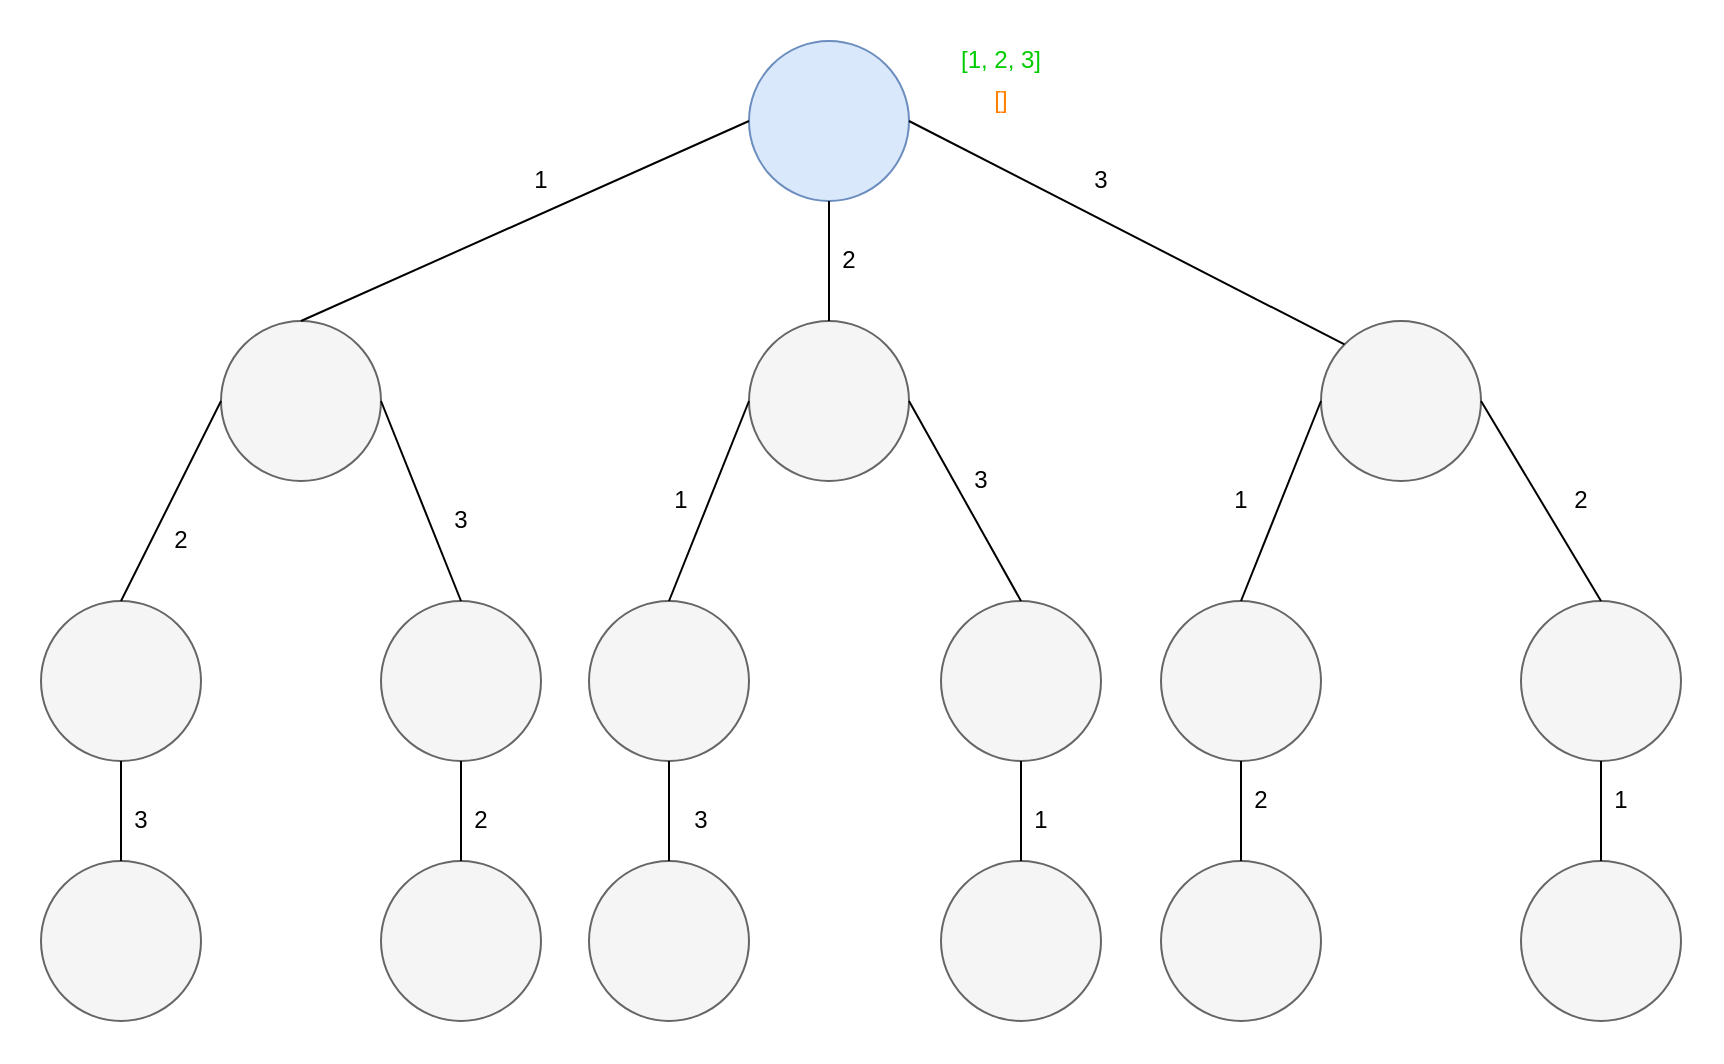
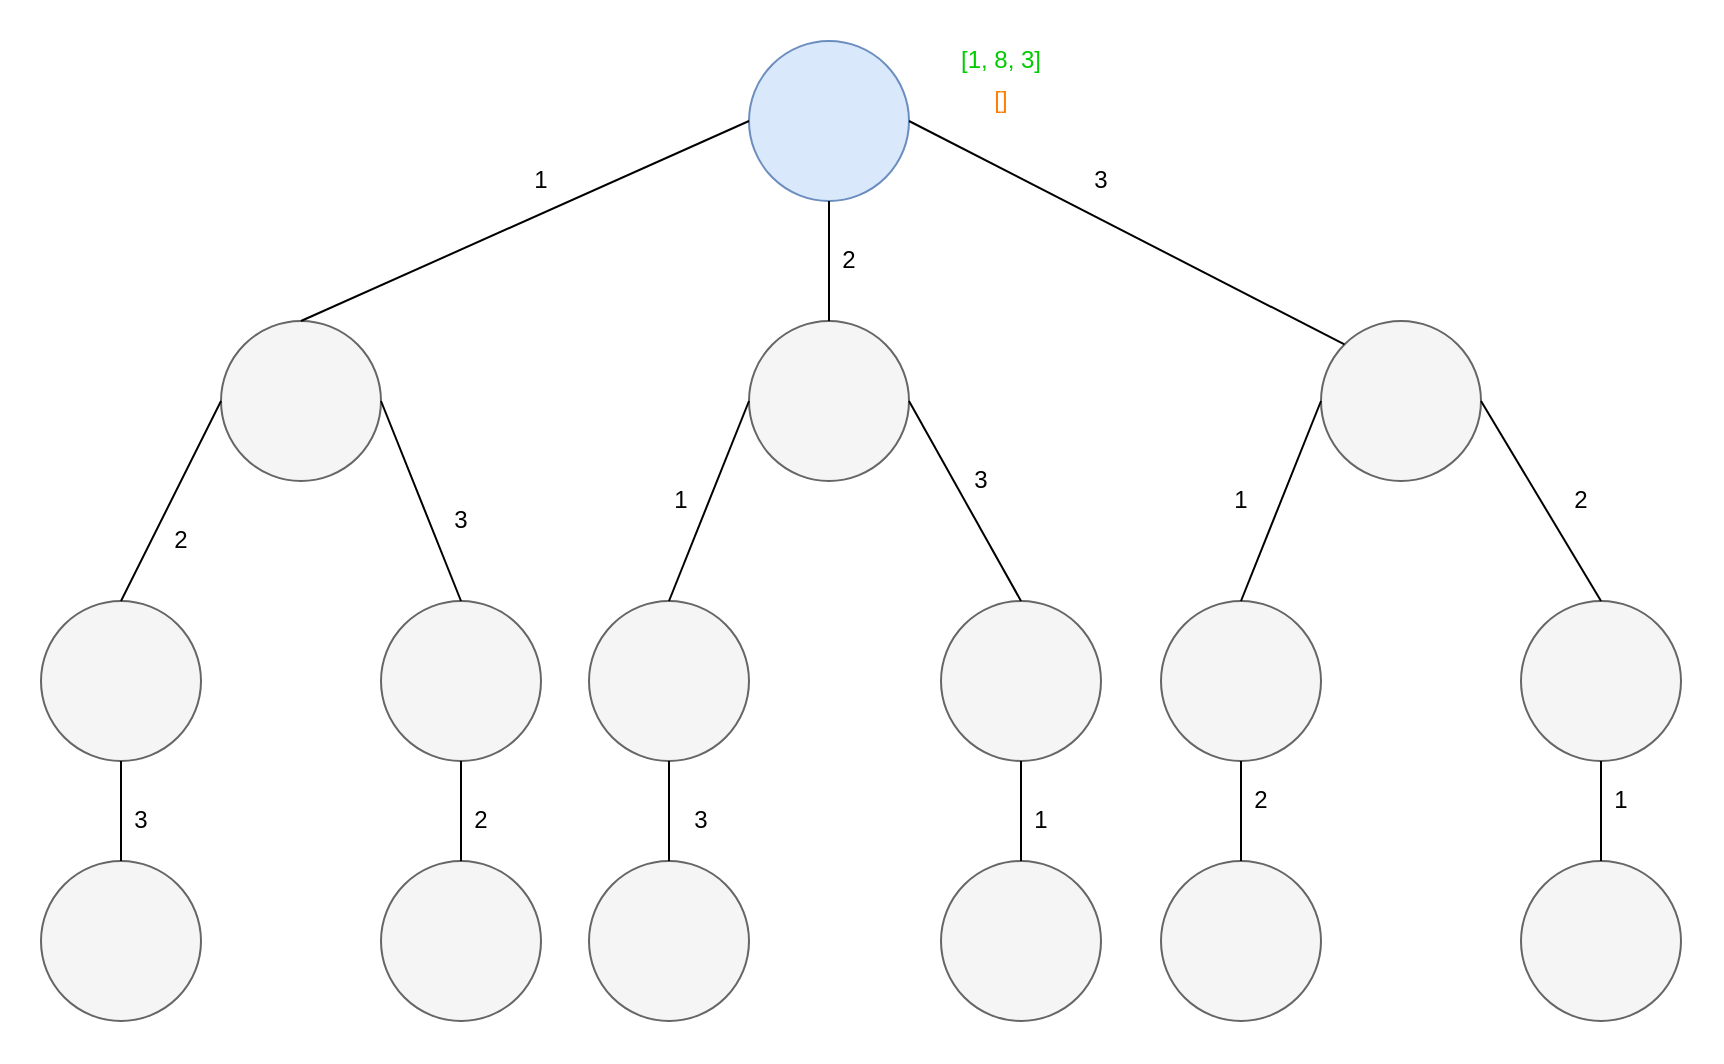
  <mxCell id="0" />
  <mxCell id="1" parent="0" />
  <mxCell id="2" value="" style="ellipse;whiteSpace=wrap;html=1;aspect=fixed;fillColor=#dae8fc;strokeColor=#6c8ebf;" vertex="1" parent="1"><mxGeometry x="374" y="20" width="80" height="80" as="geometry" /></mxCell>
  <mxCell id="3" value="" style="ellipse;whiteSpace=wrap;html=1;aspect=fixed;fillColor=#f5f5f5;strokeColor=#666666;fontColor=#333333;" vertex="1" parent="1"><mxGeometry x="110" y="160" width="80" height="80" as="geometry" /></mxCell>
  <mxCell id="4" value="" style="ellipse;whiteSpace=wrap;html=1;aspect=fixed;fillColor=#f5f5f5;strokeColor=#666666;fontColor=#333333;" vertex="1" parent="1"><mxGeometry x="374" y="160" width="80" height="80" as="geometry" /></mxCell>
  <mxCell id="5" value="" style="ellipse;whiteSpace=wrap;html=1;aspect=fixed;fillColor=#f5f5f5;strokeColor=#666666;fontColor=#333333;" vertex="1" parent="1"><mxGeometry x="660" y="160" width="80" height="80" as="geometry" /></mxCell>
  <mxCell id="6" value="" style="ellipse;whiteSpace=wrap;html=1;aspect=fixed;fillColor=#f5f5f5;strokeColor=#666666;fontColor=#333333;" vertex="1" parent="1"><mxGeometry x="20" y="300" width="80" height="80" as="geometry" /></mxCell>
  <mxCell id="7" value="" style="ellipse;whiteSpace=wrap;html=1;aspect=fixed;fillColor=#f5f5f5;strokeColor=#666666;fontColor=#333333;" vertex="1" parent="1"><mxGeometry x="190" y="300" width="80" height="80" as="geometry" /></mxCell>
  <mxCell id="8" value="" style="ellipse;whiteSpace=wrap;html=1;aspect=fixed;fillColor=#f5f5f5;strokeColor=#666666;fontColor=#333333;" vertex="1" parent="1"><mxGeometry x="760" y="300" width="80" height="80" as="geometry" /></mxCell>
  <mxCell id="9" value="" style="ellipse;whiteSpace=wrap;html=1;aspect=fixed;fillColor=#f5f5f5;strokeColor=#666666;fontColor=#333333;" vertex="1" parent="1"><mxGeometry x="470" y="300" width="80" height="80" as="geometry" /></mxCell>
  <mxCell id="10" value="" style="ellipse;whiteSpace=wrap;html=1;aspect=fixed;fillColor=#f5f5f5;strokeColor=#666666;fontColor=#333333;" vertex="1" parent="1"><mxGeometry x="294" y="300" width="80" height="80" as="geometry" /></mxCell>
  <mxCell id="11" value="" style="ellipse;whiteSpace=wrap;html=1;aspect=fixed;fillColor=#f5f5f5;strokeColor=#666666;fontColor=#333333;" vertex="1" parent="1"><mxGeometry x="580" y="300" width="80" height="80" as="geometry" /></mxCell>
  <mxCell id="12" value="" style="endArrow=none;html=1;exitX=0.5;exitY=0;exitDx=0;exitDy=0;" edge="1" parent="1" source="3"><mxGeometry width="50" height="50" relative="1" as="geometry"><mxPoint x="324" y="110" as="sourcePoint" /><mxPoint x="374" y="60" as="targetPoint" /><Array as="points" /></mxGeometry></mxCell>
  <mxCell id="13" value="" style="endArrow=none;html=1;exitX=0.5;exitY=0;exitDx=0;exitDy=0;" edge="1" parent="1" source="4"><mxGeometry width="50" height="50" relative="1" as="geometry"><mxPoint x="364" y="150" as="sourcePoint" /><mxPoint x="414" y="100" as="targetPoint" /></mxGeometry></mxCell>
  <mxCell id="14" value="" style="endArrow=none;html=1;entryX=0;entryY=0;entryDx=0;entryDy=0;" edge="1" parent="1" target="5"><mxGeometry width="50" height="50" relative="1" as="geometry"><mxPoint x="454" y="60" as="sourcePoint" /><mxPoint x="504" y="10" as="targetPoint" /></mxGeometry></mxCell>
  <mxCell id="15" value="" style="endArrow=none;html=1;exitX=0.5;exitY=0;exitDx=0;exitDy=0;" edge="1" parent="1" source="6"><mxGeometry width="50" height="50" relative="1" as="geometry"><mxPoint x="60" y="250" as="sourcePoint" /><mxPoint x="110" y="200" as="targetPoint" /></mxGeometry></mxCell>
  <mxCell id="16" value="" style="endArrow=none;html=1;entryX=0.5;entryY=0;entryDx=0;entryDy=0;" edge="1" parent="1" target="7"><mxGeometry width="50" height="50" relative="1" as="geometry"><mxPoint x="190" y="200" as="sourcePoint" /><mxPoint x="240" y="150" as="targetPoint" /></mxGeometry></mxCell>
  <mxCell id="17" value="" style="ellipse;whiteSpace=wrap;html=1;aspect=fixed;fillColor=#f5f5f5;strokeColor=#666666;fontColor=#333333;" vertex="1" parent="1"><mxGeometry x="20" y="430" width="80" height="80" as="geometry" /></mxCell>
  <mxCell id="18" value="" style="ellipse;whiteSpace=wrap;html=1;aspect=fixed;fillColor=#f5f5f5;strokeColor=#666666;fontColor=#333333;" vertex="1" parent="1"><mxGeometry x="190" y="430" width="80" height="80" as="geometry" /></mxCell>
  <mxCell id="19" value="" style="ellipse;whiteSpace=wrap;html=1;aspect=fixed;fillColor=#f5f5f5;strokeColor=#666666;fontColor=#333333;" vertex="1" parent="1"><mxGeometry x="294" y="430" width="80" height="80" as="geometry" /></mxCell>
  <mxCell id="20" value="" style="ellipse;whiteSpace=wrap;html=1;aspect=fixed;fillColor=#f5f5f5;strokeColor=#666666;fontColor=#333333;" vertex="1" parent="1"><mxGeometry x="470" y="430" width="80" height="80" as="geometry" /></mxCell>
  <mxCell id="21" value="" style="ellipse;whiteSpace=wrap;html=1;aspect=fixed;fillColor=#f5f5f5;strokeColor=#666666;fontColor=#333333;" vertex="1" parent="1"><mxGeometry x="580" y="430" width="80" height="80" as="geometry" /></mxCell>
  <mxCell id="22" value="" style="ellipse;whiteSpace=wrap;html=1;aspect=fixed;fillColor=#f5f5f5;strokeColor=#666666;fontColor=#333333;" vertex="1" parent="1"><mxGeometry x="760" y="430" width="80" height="80" as="geometry" /></mxCell>
  <mxCell id="23" value="" style="endArrow=none;html=1;exitX=0.5;exitY=0;exitDx=0;exitDy=0;" edge="1" parent="1" source="10"><mxGeometry width="50" height="50" relative="1" as="geometry"><mxPoint x="324" y="250" as="sourcePoint" /><mxPoint x="374" y="200" as="targetPoint" /></mxGeometry></mxCell>
  <mxCell id="24" value="" style="endArrow=none;html=1;entryX=0.5;entryY=0;entryDx=0;entryDy=0;" edge="1" parent="1" target="9"><mxGeometry width="50" height="50" relative="1" as="geometry"><mxPoint x="454" y="200" as="sourcePoint" /><mxPoint x="504" y="150" as="targetPoint" /></mxGeometry></mxCell>
  <mxCell id="25" value="" style="endArrow=none;html=1;exitX=0.5;exitY=0;exitDx=0;exitDy=0;" edge="1" parent="1" source="11"><mxGeometry width="50" height="50" relative="1" as="geometry"><mxPoint x="610" y="250" as="sourcePoint" /><mxPoint x="660" y="200" as="targetPoint" /></mxGeometry></mxCell>
  <mxCell id="26" value="" style="endArrow=none;html=1;entryX=0.5;entryY=0;entryDx=0;entryDy=0;" edge="1" parent="1" target="8"><mxGeometry width="50" height="50" relative="1" as="geometry"><mxPoint x="740" y="200" as="sourcePoint" /><mxPoint x="790" y="150" as="targetPoint" /></mxGeometry></mxCell>
  <mxCell id="27" value="" style="endArrow=none;html=1;entryX=0.5;entryY=1;entryDx=0;entryDy=0;exitX=0.5;exitY=0;exitDx=0;exitDy=0;" edge="1" parent="1" source="17" target="6"><mxGeometry width="50" height="50" relative="1" as="geometry"><mxPoint x="390" y="330" as="sourcePoint" /><mxPoint x="440" y="280" as="targetPoint" /></mxGeometry></mxCell>
  <mxCell id="28" value="" style="endArrow=none;html=1;exitX=0.5;exitY=0;exitDx=0;exitDy=0;" edge="1" parent="1" source="18"><mxGeometry width="50" height="50" relative="1" as="geometry"><mxPoint x="180" y="430" as="sourcePoint" /><mxPoint x="230" y="380" as="targetPoint" /></mxGeometry></mxCell>
  <mxCell id="29" value="" style="endArrow=none;html=1;exitX=0.5;exitY=1;exitDx=0;exitDy=0;entryX=0.5;entryY=0;entryDx=0;entryDy=0;" edge="1" parent="1" source="10" target="19"><mxGeometry width="50" height="50" relative="1" as="geometry"><mxPoint x="390" y="330" as="sourcePoint" /><mxPoint x="440" y="280" as="targetPoint" /></mxGeometry></mxCell>
  <mxCell id="30" value="" style="endArrow=none;html=1;entryX=0.5;entryY=1;entryDx=0;entryDy=0;exitX=0.5;exitY=0;exitDx=0;exitDy=0;" edge="1" parent="1" source="20" target="9"><mxGeometry width="50" height="50" relative="1" as="geometry"><mxPoint x="390" y="330" as="sourcePoint" /><mxPoint x="440" y="280" as="targetPoint" /></mxGeometry></mxCell>
  <mxCell id="31" value="" style="endArrow=none;html=1;entryX=0.5;entryY=1;entryDx=0;entryDy=0;exitX=0.5;exitY=0;exitDx=0;exitDy=0;" edge="1" parent="1" source="21" target="11"><mxGeometry width="50" height="50" relative="1" as="geometry"><mxPoint x="390" y="330" as="sourcePoint" /><mxPoint x="440" y="280" as="targetPoint" /></mxGeometry></mxCell>
  <mxCell id="32" value="" style="endArrow=none;html=1;entryX=0.5;entryY=1;entryDx=0;entryDy=0;" edge="1" parent="1" source="22" target="8"><mxGeometry width="50" height="50" relative="1" as="geometry"><mxPoint x="390" y="330" as="sourcePoint" /><mxPoint x="440" y="280" as="targetPoint" /></mxGeometry></mxCell>
- <mxCell id="33" value="&lt;font color=&quot;#00cc00&quot;&gt;[1, 2, 3]&lt;/font&gt;" style="text;html=1;align=center;verticalAlign=middle;resizable=0;points=[];autosize=1;" vertex="1" parent="1"><mxGeometry x="470" y="20" width="60" height="20" as="geometry" /></mxCell>
+ <mxCell id="33" value="&lt;font color=&quot;#00cc00&quot;&gt;[1, 8, 3]&lt;/font&gt;" style="text;html=1;align=center;verticalAlign=middle;resizable=0;points=[];autosize=1;" vertex="1" parent="1"><mxGeometry x="470" y="20" width="60" height="20" as="geometry" /></mxCell>
  <mxCell id="34" value="&lt;font color=&quot;#ff8000&quot;&gt;[]&lt;/font&gt;" style="text;html=1;align=center;verticalAlign=middle;resizable=0;points=[];autosize=1;" vertex="1" parent="1"><mxGeometry x="490" y="40" width="20" height="20" as="geometry" /></mxCell>
  <mxCell id="35" value="1" style="text;html=1;align=center;verticalAlign=middle;resizable=0;points=[];autosize=1;" vertex="1" parent="1"><mxGeometry x="260" y="80" width="20" height="20" as="geometry" /></mxCell>
  <mxCell id="36" value="2" style="text;html=1;align=center;verticalAlign=middle;resizable=0;points=[];autosize=1;" vertex="1" parent="1"><mxGeometry x="414" y="120" width="20" height="20" as="geometry" /></mxCell>
  <mxCell id="37" value="3" style="text;html=1;align=center;verticalAlign=middle;resizable=0;points=[];autosize=1;" vertex="1" parent="1"><mxGeometry x="540" y="80" width="20" height="20" as="geometry" /></mxCell>
  <mxCell id="38" value="2" style="text;html=1;align=center;verticalAlign=middle;resizable=0;points=[];autosize=1;" vertex="1" parent="1"><mxGeometry x="80" y="260" width="20" height="20" as="geometry" /></mxCell>
  <mxCell id="39" value="3" style="text;html=1;align=center;verticalAlign=middle;resizable=0;points=[];autosize=1;" vertex="1" parent="1"><mxGeometry x="220" y="250" width="20" height="20" as="geometry" /></mxCell>
  <mxCell id="40" value="3" style="text;html=1;align=center;verticalAlign=middle;resizable=0;points=[];autosize=1;" vertex="1" parent="1"><mxGeometry x="60" y="400" width="20" height="20" as="geometry" /></mxCell>
  <mxCell id="41" value="2" style="text;html=1;align=center;verticalAlign=middle;resizable=0;points=[];autosize=1;" vertex="1" parent="1"><mxGeometry x="230" y="400" width="20" height="20" as="geometry" /></mxCell>
  <mxCell id="42" value="1" style="text;html=1;align=center;verticalAlign=middle;resizable=0;points=[];autosize=1;" vertex="1" parent="1"><mxGeometry x="330" y="240" width="20" height="20" as="geometry" /></mxCell>
  <mxCell id="43" value="3" style="text;html=1;align=center;verticalAlign=middle;resizable=0;points=[];autosize=1;" vertex="1" parent="1"><mxGeometry x="480" y="230" width="20" height="20" as="geometry" /></mxCell>
  <mxCell id="44" value="3" style="text;html=1;align=center;verticalAlign=middle;resizable=0;points=[];autosize=1;" vertex="1" parent="1"><mxGeometry x="340" y="400" width="20" height="20" as="geometry" /></mxCell>
  <mxCell id="45" value="1" style="text;html=1;align=center;verticalAlign=middle;resizable=0;points=[];autosize=1;" vertex="1" parent="1"><mxGeometry x="510" y="400" width="20" height="20" as="geometry" /></mxCell>
  <mxCell id="46" value="1" style="text;html=1;align=center;verticalAlign=middle;resizable=0;points=[];autosize=1;" vertex="1" parent="1"><mxGeometry x="610" y="240" width="20" height="20" as="geometry" /></mxCell>
  <mxCell id="47" value="2" style="text;html=1;align=center;verticalAlign=middle;resizable=0;points=[];autosize=1;" vertex="1" parent="1"><mxGeometry x="780" y="240" width="20" height="20" as="geometry" /></mxCell>
  <mxCell id="48" value="2" style="text;html=1;align=center;verticalAlign=middle;resizable=0;points=[];autosize=1;" vertex="1" parent="1"><mxGeometry x="620" y="390" width="20" height="20" as="geometry" /></mxCell>
  <mxCell id="49" value="1" style="text;html=1;align=center;verticalAlign=middle;resizable=0;points=[];autosize=1;" vertex="1" parent="1"><mxGeometry x="800" y="390" width="20" height="20" as="geometry" /></mxCell>
